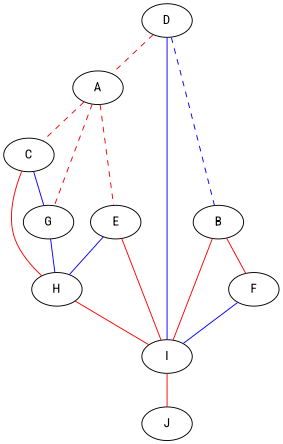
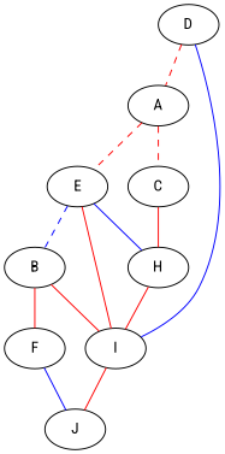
  graph {
    fontname="Roboto Condensed"
    node [fontname="Roboto Condensed"]
    edge [color=red fontname="Roboto Condensed"]
    A
    C
    E
-   G
    H
    I
    B
    F
    J
    D
    A -- C [style=dashed]
    A -- E [style=dashed]
-   A -- G [style=dashed]
-   C -- G [color=blue]
    C -- H
    E -- H [color=blue]
    E -- I
-   G -- H [color=blue]
    H -- I
    I -- J
    B -- I
    B -- F
-   F -- I [color=blue]
+   F -- J [color=blue]
    D -- A [style=dashed]
    D -- I [color=blue]
-   D -- B [color=blue style=dashed]
+   E -- B [color=blue style=dashed]
  }
